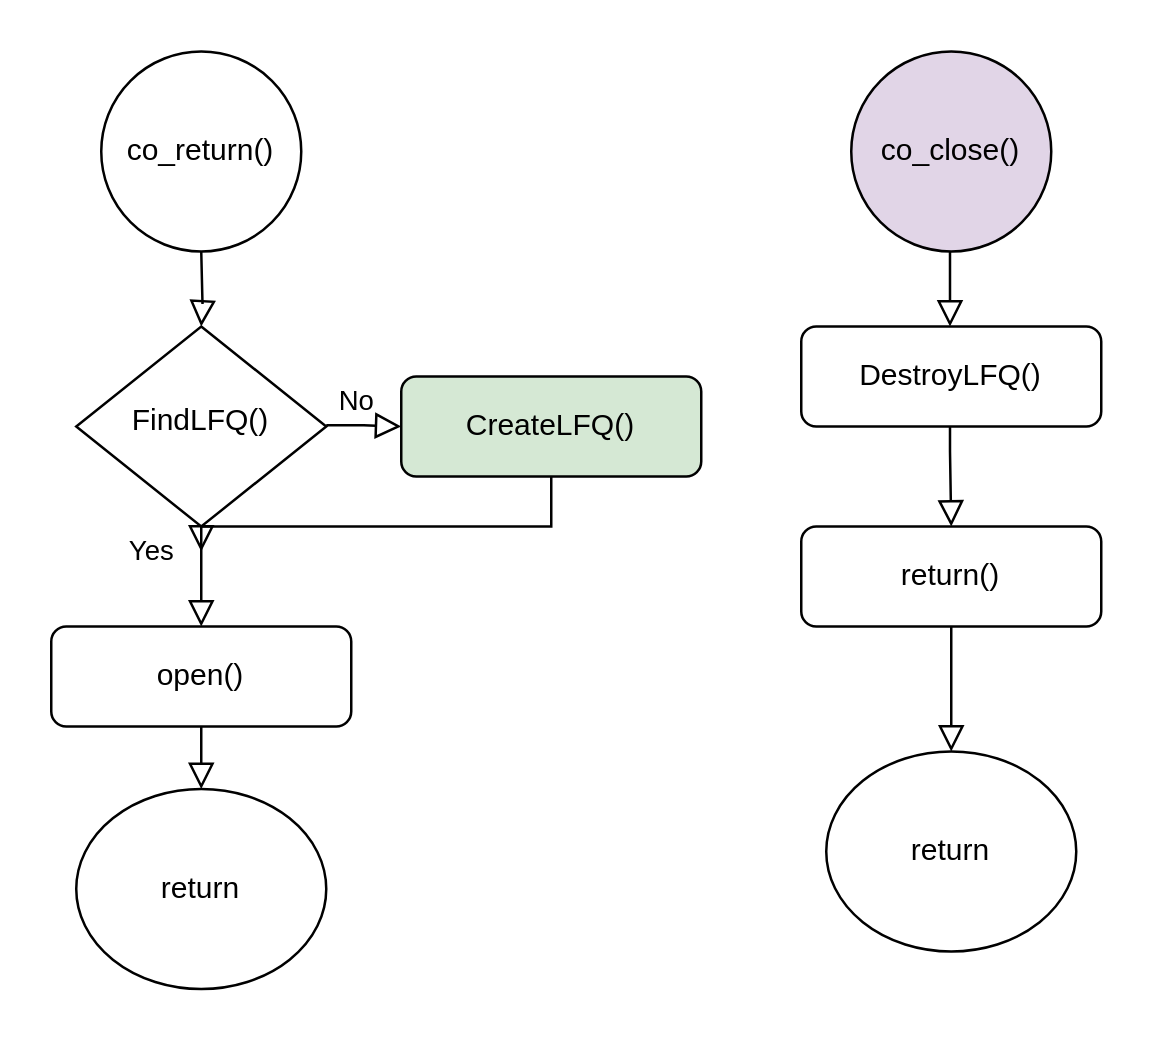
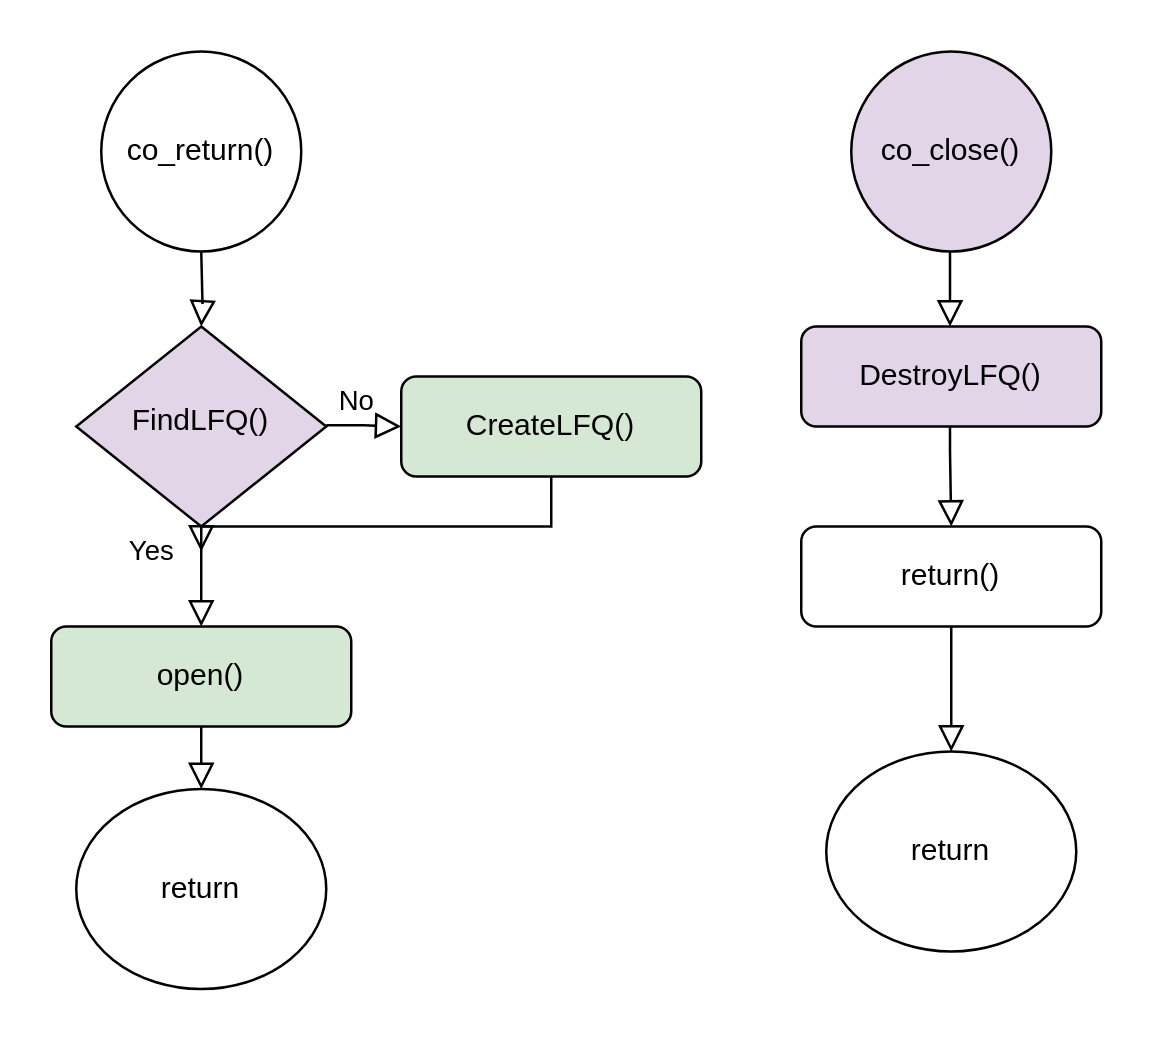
  <mxCell id="0" />
  <mxCell id="1" parent="0" />
  <mxCell id="2" value="" style="rounded=0;html=1;jettySize=auto;orthogonalLoop=1;fontSize=11;endArrow=block;endFill=0;endSize=8;strokeWidth=1;shadow=0;labelBackgroundColor=none;edgeStyle=orthogonalEdgeStyle;" parent="1" target="4" edge="1"><mxGeometry relative="1" as="geometry"><mxPoint x="80" y="100" as="sourcePoint" /></mxGeometry></mxCell>
  <mxCell id="3" value="Yes" style="rounded=0;html=1;jettySize=auto;orthogonalLoop=1;fontSize=11;endArrow=block;endFill=0;endSize=8;strokeWidth=1;shadow=0;labelBackgroundColor=none;edgeStyle=orthogonalEdgeStyle;" parent="1" source="4" edge="1"><mxGeometry x="-0.5" y="-20" relative="1" as="geometry"><mxPoint as="offset" /><mxPoint x="80" y="250" as="targetPoint" /></mxGeometry></mxCell>
- <mxCell id="4" value="FindLFQ()" style="rhombus;whiteSpace=wrap;html=1;shadow=0;fontFamily=Helvetica;fontSize=12;align=center;strokeWidth=1;spacing=6;spacingTop=-4;" parent="1" vertex="1"><mxGeometry x="30" y="130" width="100" height="80" as="geometry" /></mxCell>
+ <mxCell id="4" value="FindLFQ()" style="rhombus;whiteSpace=wrap;html=1;shadow=0;fontFamily=Helvetica;fontSize=12;align=center;strokeWidth=1;spacing=6;spacingTop=-4;fillColor=#e1d5e7;" parent="1" vertex="1"><mxGeometry x="30" y="130" width="100" height="80" as="geometry" /></mxCell>
  <mxCell id="5" value="" style="rounded=0;html=1;jettySize=auto;orthogonalLoop=1;fontSize=11;endArrow=block;endFill=0;endSize=8;strokeWidth=1;shadow=0;labelBackgroundColor=none;edgeStyle=orthogonalEdgeStyle;entryX=0.5;entryY=0;entryDx=0;entryDy=0;exitX=0.5;exitY=1;exitDx=0;exitDy=0;" parent="1" target="7" edge="1"><mxGeometry x="-0.0" y="20" relative="1" as="geometry"><mxPoint as="offset" /><mxPoint x="80" y="290" as="sourcePoint" /><mxPoint x="80" y="530" as="targetPoint" /><Array as="points" /></mxGeometry></mxCell>
  <mxCell id="6" value="co_return()" style="ellipse;whiteSpace=wrap;html=1;aspect=fixed;" parent="1" vertex="1"><mxGeometry x="40" y="20" width="80" height="80" as="geometry" /></mxCell>
  <mxCell id="7" value="return" style="ellipse;whiteSpace=wrap;html=1;" parent="1" vertex="1"><mxGeometry x="30" y="315" width="100" height="80" as="geometry" /></mxCell>
- <mxCell id="8" value="open()" style="rounded=1;whiteSpace=wrap;html=1;fontSize=12;glass=0;strokeWidth=1;shadow=0;" parent="1" vertex="1"><mxGeometry x="20" y="250" width="120" height="40" as="geometry" /></mxCell>
+ <mxCell id="8" value="open()" style="rounded=1;whiteSpace=wrap;html=1;fontSize=12;glass=0;strokeWidth=1;shadow=0;fillColor=#d5e8d4;" parent="1" vertex="1"><mxGeometry x="20" y="250" width="120" height="40" as="geometry" /></mxCell>
  <mxCell id="9" value="CreateLFQ()" style="rounded=1;whiteSpace=wrap;html=1;fontSize=12;glass=0;strokeWidth=1;shadow=0;fillColor=#d5e8d4;" vertex="1" parent="1"><mxGeometry x="160" y="150" width="120" height="40" as="geometry" /></mxCell>
  <mxCell id="10" value="" style="rounded=0;html=1;jettySize=auto;orthogonalLoop=1;fontSize=11;endArrow=block;endFill=0;endSize=8;strokeWidth=1;shadow=0;labelBackgroundColor=none;edgeStyle=orthogonalEdgeStyle;exitX=0.5;exitY=1;exitDx=0;exitDy=0;" edge="1" parent="1" source="9"><mxGeometry x="-0.2" y="10" relative="1" as="geometry"><mxPoint as="offset" /><mxPoint x="80" y="220" as="targetPoint" /><mxPoint x="239.5" y="190" as="sourcePoint" /><Array as="points"><mxPoint x="220" y="210" /><mxPoint x="80" y="210" /></Array></mxGeometry></mxCell>
  <mxCell id="11" value="No" style="rounded=0;html=1;jettySize=auto;orthogonalLoop=1;fontSize=11;endArrow=block;endFill=0;endSize=8;strokeWidth=1;shadow=0;labelBackgroundColor=none;edgeStyle=orthogonalEdgeStyle;" edge="1" parent="1"><mxGeometry x="-0.2" y="10" relative="1" as="geometry"><mxPoint as="offset" /><mxPoint x="160" y="170" as="targetPoint" /><mxPoint x="130" y="169.5" as="sourcePoint" /><Array as="points"><mxPoint x="145" y="169.92" /><mxPoint x="145" y="169.92" /></Array></mxGeometry></mxCell>
  <mxCell id="12" value="co_close()" style="ellipse;whiteSpace=wrap;html=1;aspect=fixed;fillColor=#e1d5e7;" vertex="1" parent="1"><mxGeometry x="340" y="20" width="80" height="80" as="geometry" /></mxCell>
  <mxCell id="13" value="" style="rounded=0;html=1;jettySize=auto;orthogonalLoop=1;fontSize=11;endArrow=block;endFill=0;endSize=8;strokeWidth=1;shadow=0;labelBackgroundColor=none;edgeStyle=orthogonalEdgeStyle;" edge="1" parent="1"><mxGeometry relative="1" as="geometry"><mxPoint x="379.5" y="100" as="sourcePoint" /><mxPoint x="379.5" y="130" as="targetPoint" /></mxGeometry></mxCell>
- <mxCell id="14" value="DestroyLFQ()" style="rounded=1;whiteSpace=wrap;html=1;fontSize=12;glass=0;strokeWidth=1;shadow=0;" vertex="1" parent="1"><mxGeometry x="320" y="130" width="120" height="40" as="geometry" /></mxCell>
+ <mxCell id="14" value="DestroyLFQ()" style="rounded=1;whiteSpace=wrap;html=1;fontSize=12;glass=0;strokeWidth=1;shadow=0;fillColor=#e1d5e7;" vertex="1" parent="1"><mxGeometry x="320" y="130" width="120" height="40" as="geometry" /></mxCell>
  <mxCell id="15" value="" style="rounded=0;html=1;jettySize=auto;orthogonalLoop=1;fontSize=11;endArrow=block;endFill=0;endSize=8;strokeWidth=1;shadow=0;labelBackgroundColor=none;edgeStyle=orthogonalEdgeStyle;exitX=0.5;exitY=1;exitDx=0;exitDy=0;" edge="1" parent="1"><mxGeometry x="-0.0" y="20" relative="1" as="geometry"><mxPoint as="offset" /><mxPoint x="379.5" y="170" as="sourcePoint" /><mxPoint x="380" y="210" as="targetPoint" /><Array as="points"><mxPoint x="380" y="180" /><mxPoint x="380" y="180" /></Array></mxGeometry></mxCell>
  <mxCell id="16" value="return()" style="rounded=1;whiteSpace=wrap;html=1;fontSize=12;glass=0;strokeWidth=1;shadow=0;" vertex="1" parent="1"><mxGeometry x="320" y="210" width="120" height="40" as="geometry" /></mxCell>
  <mxCell id="17" value="return" style="ellipse;whiteSpace=wrap;html=1;" vertex="1" parent="1"><mxGeometry x="330" y="300" width="100" height="80" as="geometry" /></mxCell>
  <mxCell id="18" value="" style="rounded=0;html=1;jettySize=auto;orthogonalLoop=1;fontSize=11;endArrow=block;endFill=0;endSize=8;strokeWidth=1;shadow=0;labelBackgroundColor=none;edgeStyle=orthogonalEdgeStyle;exitX=0.5;exitY=1;exitDx=0;exitDy=0;" edge="1" parent="1" source="16"><mxGeometry x="-0.0" y="20" relative="1" as="geometry"><mxPoint as="offset" /><mxPoint x="379.5" y="260" as="sourcePoint" /><mxPoint x="380" y="300" as="targetPoint" /><Array as="points" /></mxGeometry></mxCell>
